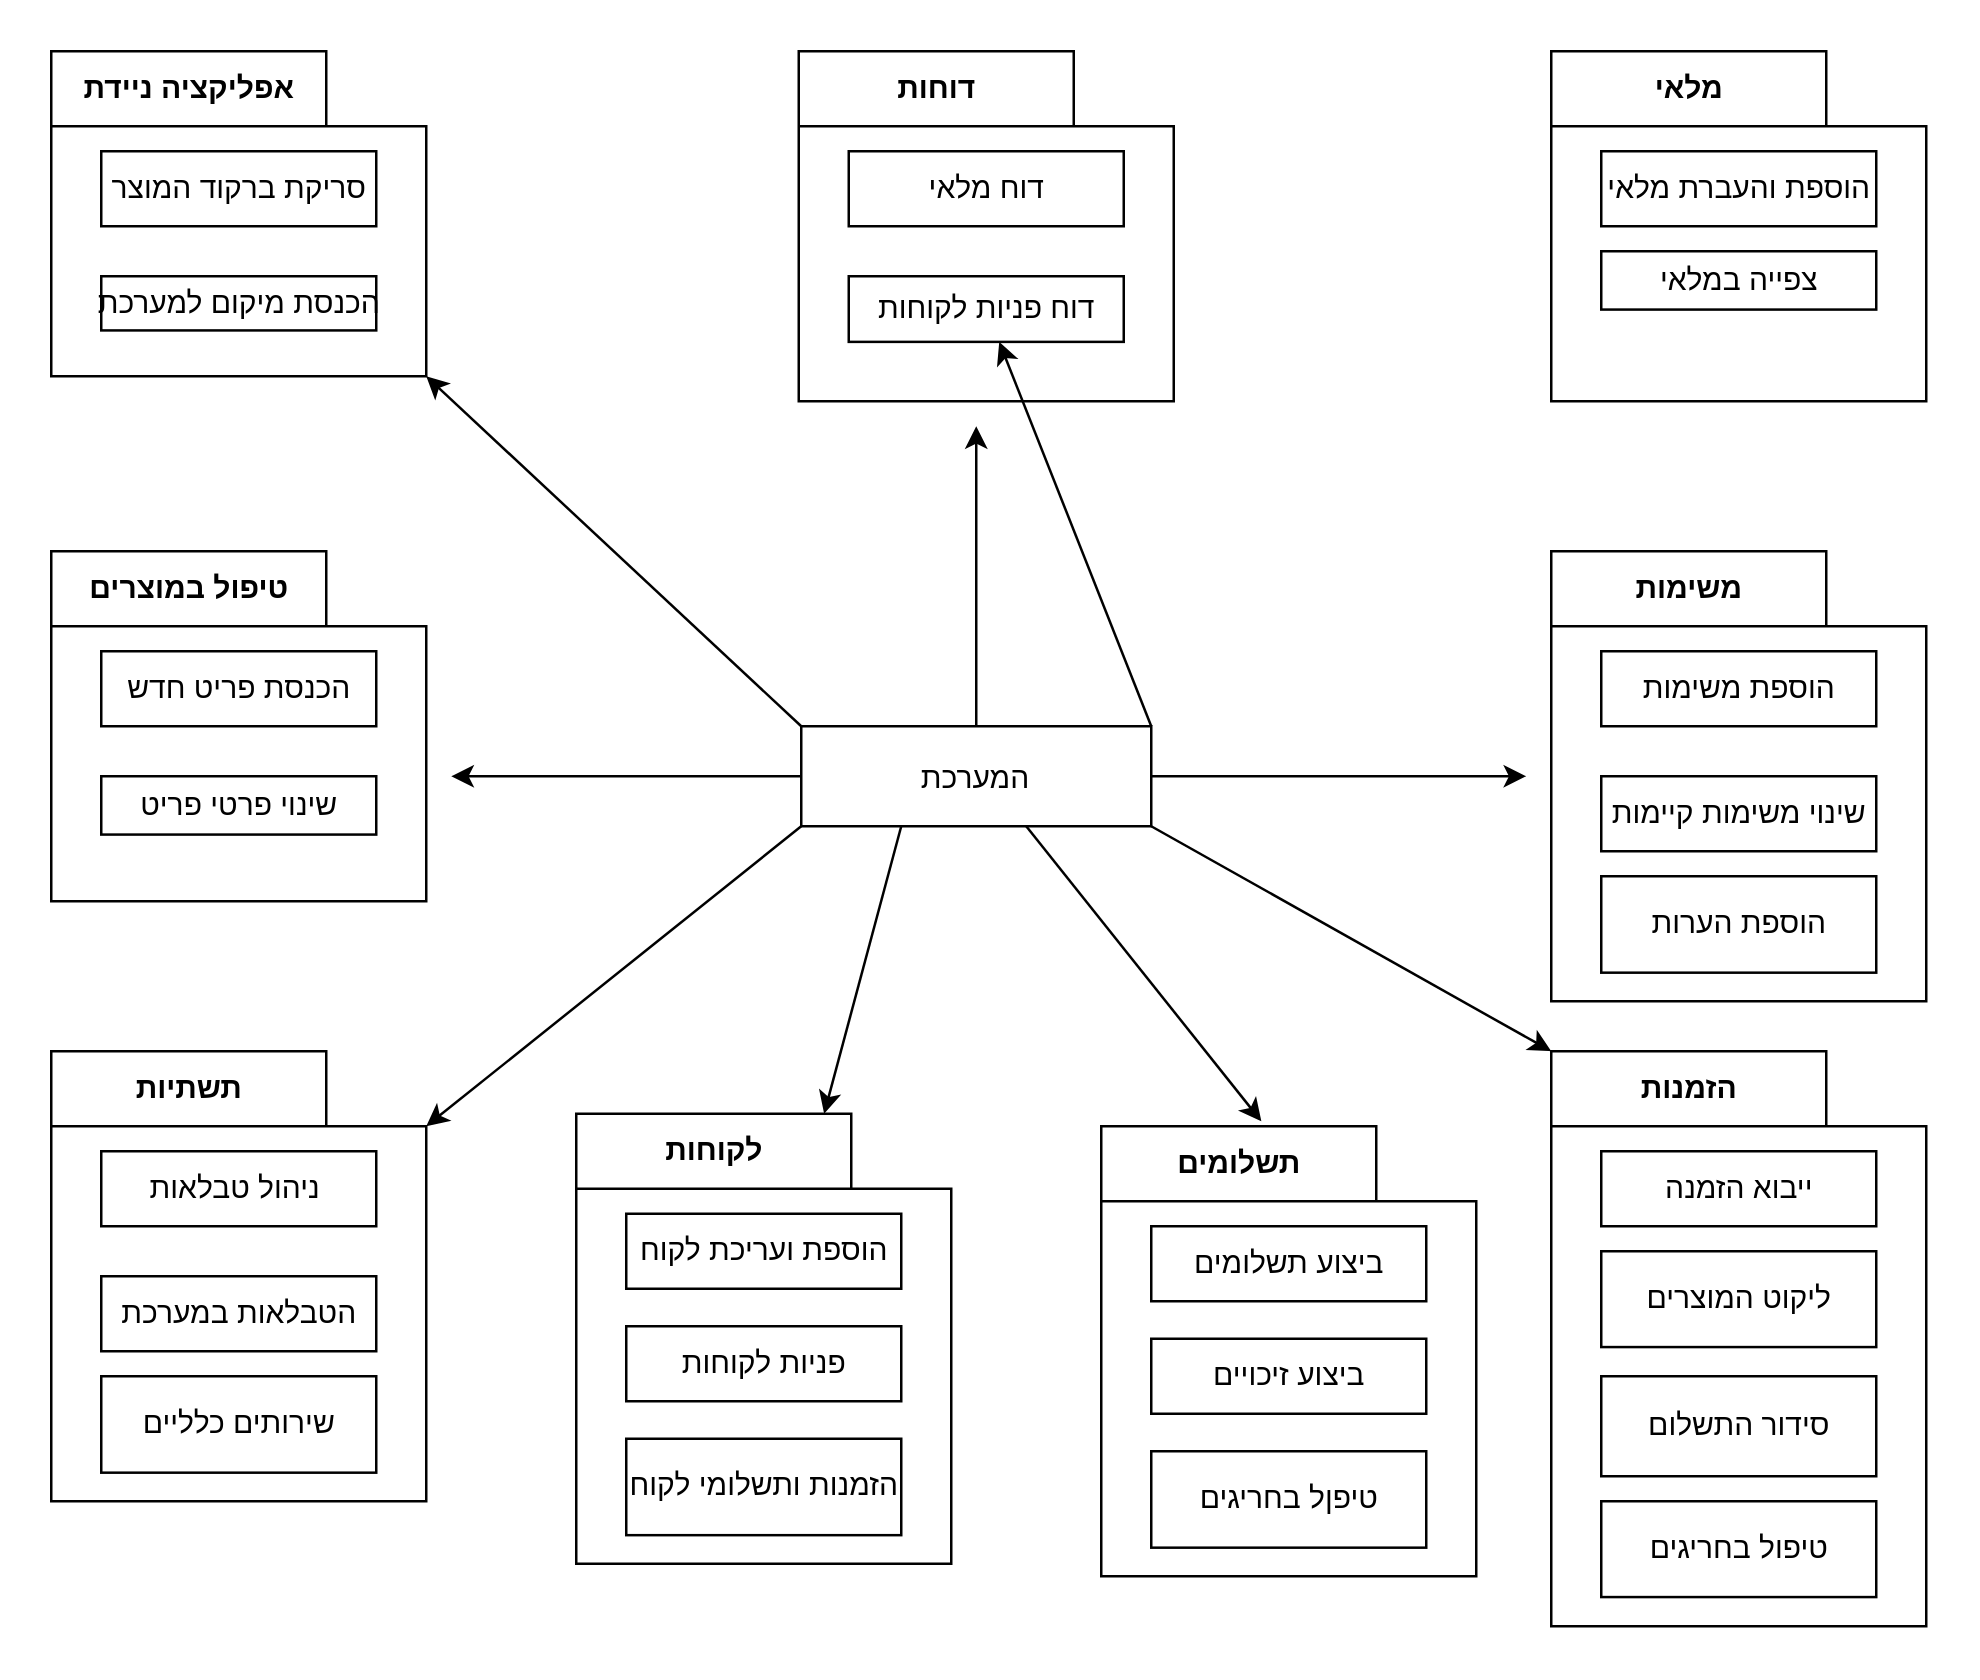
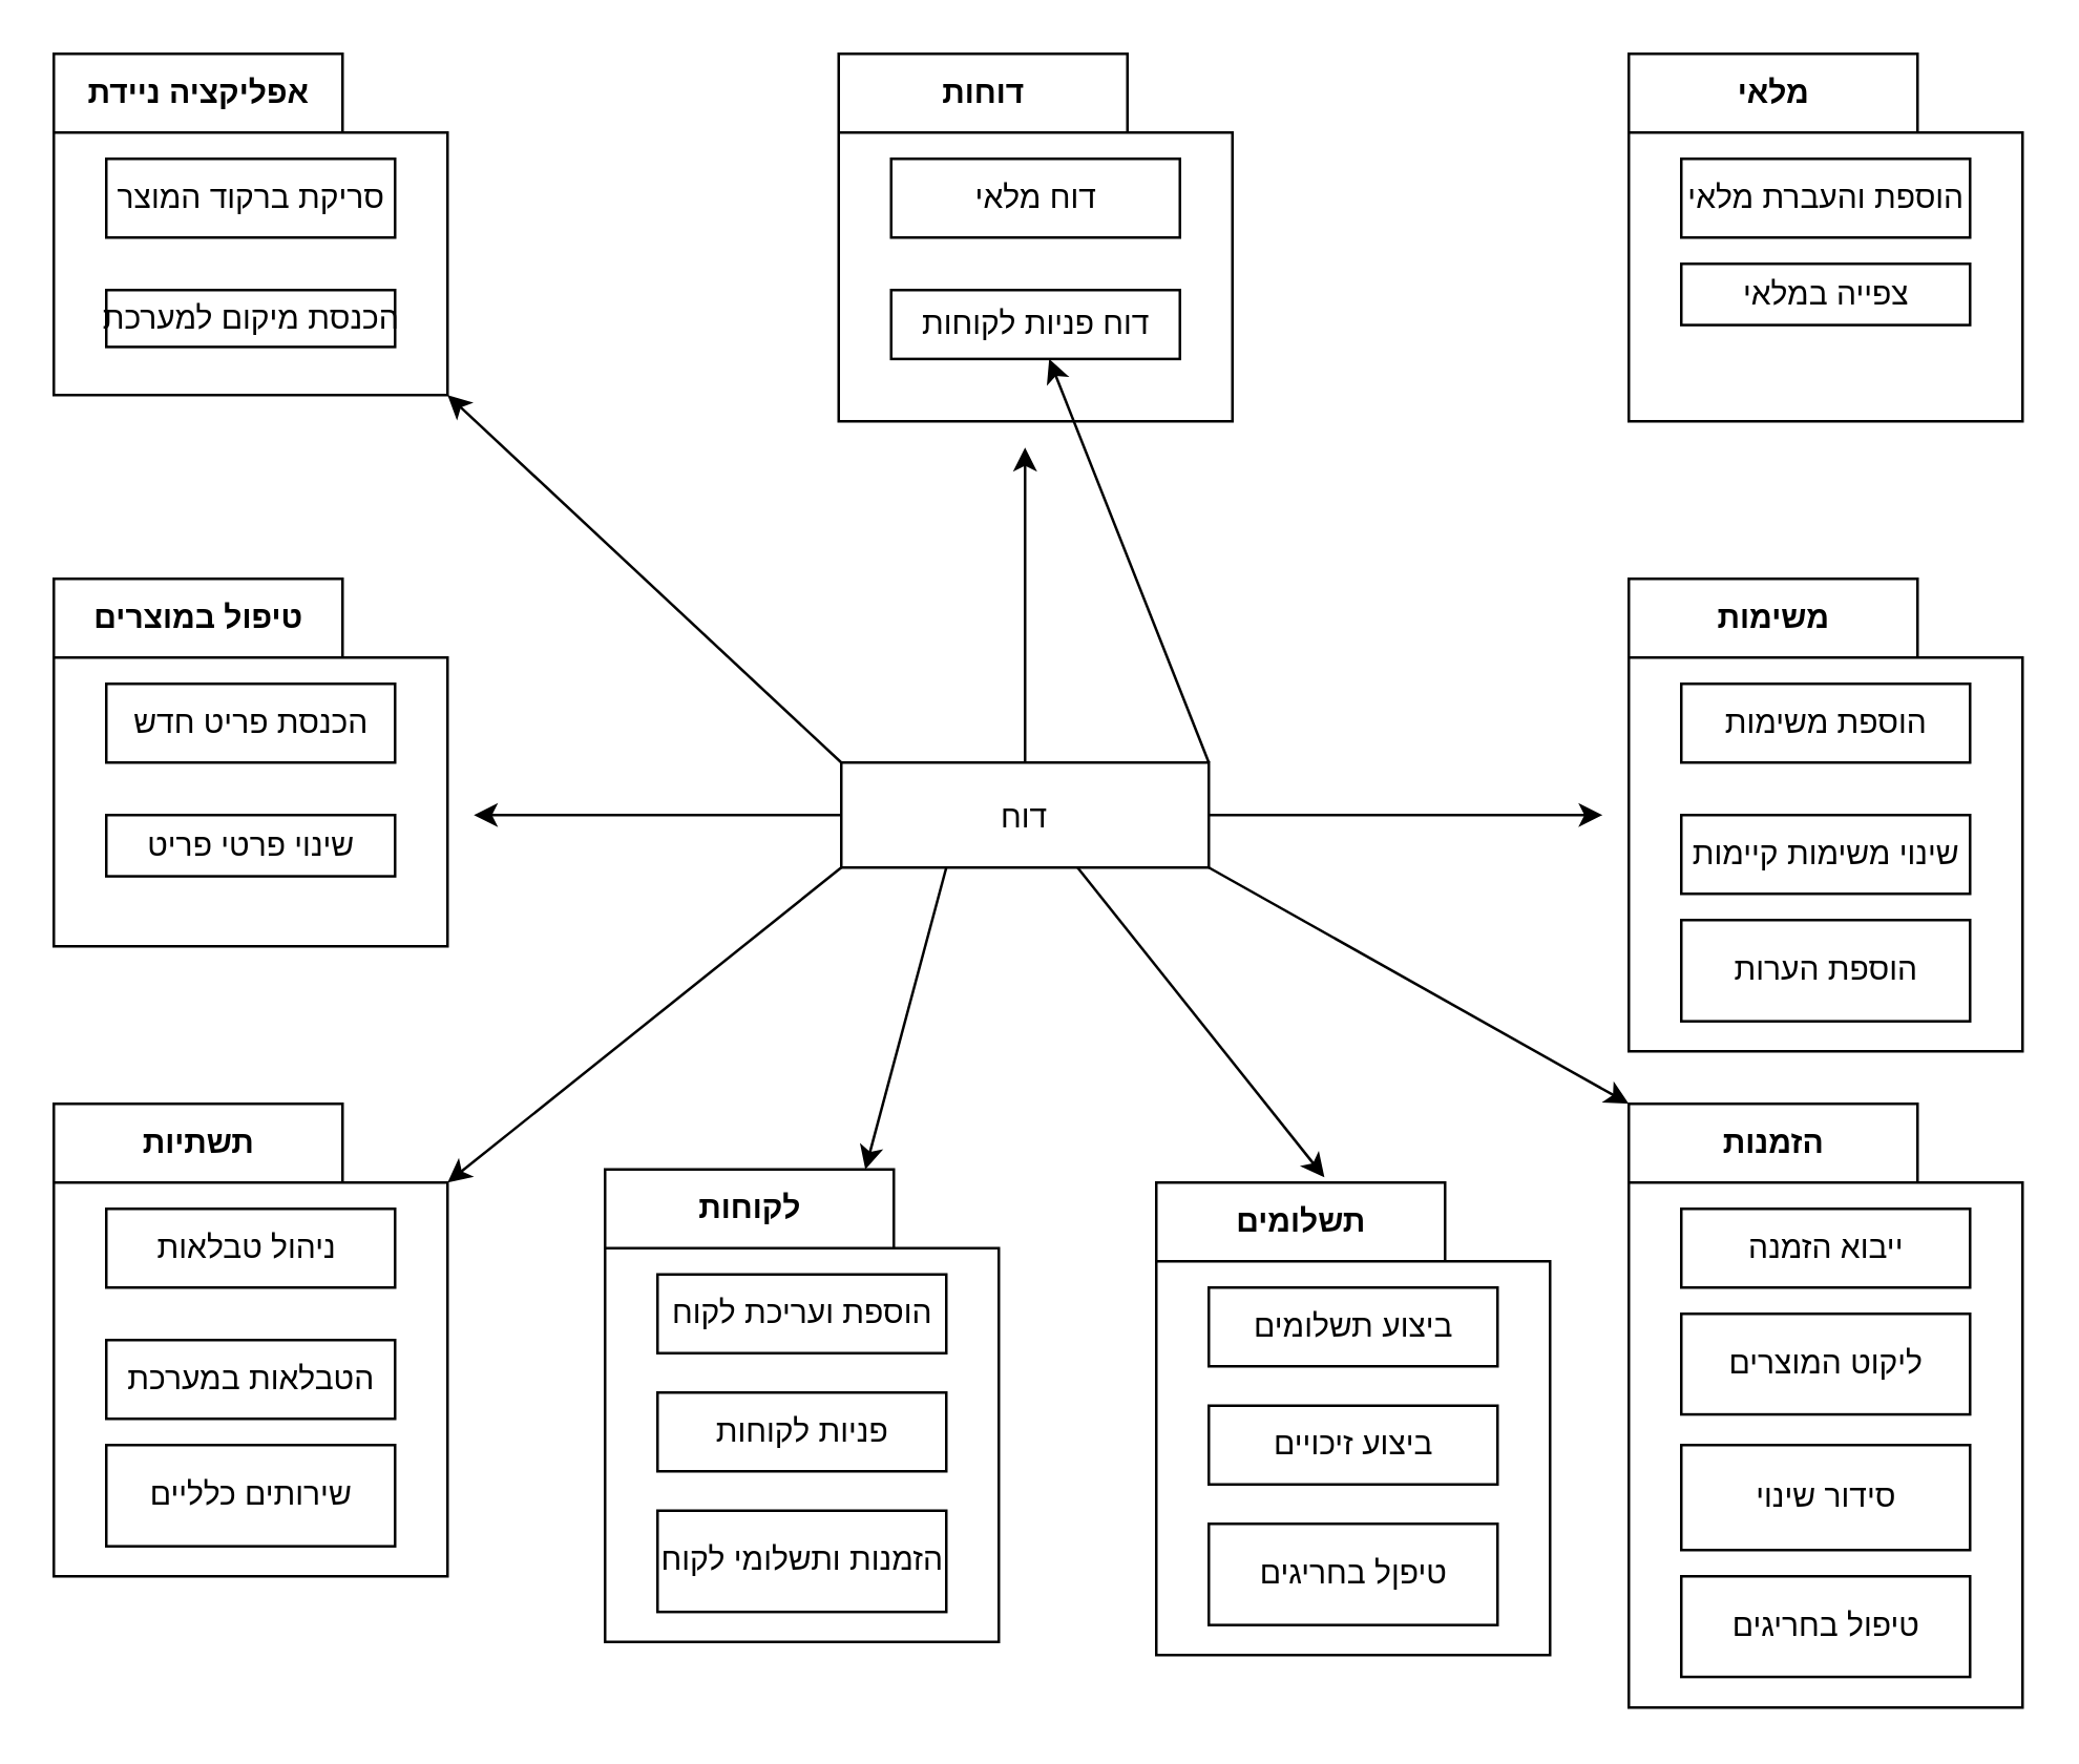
  <mxCell id="0" />
  <mxCell id="1" parent="0" />
  <mxCell id="2" value="אפליקציה ניידת" style="shape=folder;fontStyle=1;tabWidth=110;tabHeight=30;tabPosition=left;html=1;boundedLbl=1;labelInHeader=1;" parent="1" vertex="1"><mxGeometry x="20" y="20" width="150" height="130" as="geometry" /></mxCell>
  <mxCell id="3" value="סריקת ברקוד המוצר" style="html=1;" parent="2" vertex="1"><mxGeometry width="110" height="30" relative="1" as="geometry"><mxPoint x="20" y="40" as="offset" /></mxGeometry></mxCell>
  <mxCell id="4" value="הכנסת מיקום למערכת" style="html=1;" parent="2" vertex="1"><mxGeometry x="20" y="90" width="110" height="21.667" as="geometry" /></mxCell>
  <mxCell id="5" value="טיפול במוצרים" style="shape=folder;fontStyle=1;tabWidth=110;tabHeight=30;tabPosition=left;html=1;boundedLbl=1;labelInHeader=1;" parent="1" vertex="1"><mxGeometry x="20" y="220" width="150" height="140" as="geometry" /></mxCell>
  <mxCell id="6" value="הכנסת פריט חדש" style="html=1;" parent="5" vertex="1"><mxGeometry width="110" height="30" relative="1" as="geometry"><mxPoint x="20" y="40" as="offset" /></mxGeometry></mxCell>
  <mxCell id="7" value="שינוי פרטי פריט" style="html=1;" parent="5" vertex="1"><mxGeometry x="20" y="90" width="110" height="23.333" as="geometry" /></mxCell>
  <mxCell id="8" value="מלאי" style="shape=folder;fontStyle=1;tabWidth=110;tabHeight=30;tabPosition=left;html=1;boundedLbl=1;labelInHeader=1;" parent="1" vertex="1"><mxGeometry x="620" y="20" width="150" height="140" as="geometry" /></mxCell>
  <mxCell id="9" value="הוספת והעברת מלאי" style="html=1;" parent="8" vertex="1"><mxGeometry width="110" height="30" relative="1" as="geometry"><mxPoint x="20" y="40" as="offset" /></mxGeometry></mxCell>
  <mxCell id="10" value="צפייה במלאי" style="html=1;" parent="8" vertex="1"><mxGeometry x="20" y="80.002" width="110" height="23.333" as="geometry" /></mxCell>
  <mxCell id="11" value="משימות" style="shape=folder;fontStyle=1;tabWidth=110;tabHeight=30;tabPosition=left;html=1;boundedLbl=1;labelInHeader=1;" parent="1" vertex="1"><mxGeometry x="620" y="220" width="150" height="180" as="geometry" /></mxCell>
  <mxCell id="12" value="הוספת משימות" style="html=1;" parent="11" vertex="1"><mxGeometry width="110" height="30" relative="1" as="geometry"><mxPoint x="20" y="40" as="offset" /></mxGeometry></mxCell>
  <mxCell id="13" value="הוספת הערות" style="html=1;" parent="11" vertex="1"><mxGeometry x="20" y="130.004" width="110" height="38.571" as="geometry" /></mxCell>
  <mxCell id="14" value="שינוי משימות קיימות" style="html=1;" parent="11" vertex="1"><mxGeometry x="20" y="90" width="110" height="30" as="geometry" /></mxCell>
  <mxCell id="15" value="הזמנות" style="shape=folder;fontStyle=1;tabWidth=110;tabHeight=30;tabPosition=left;html=1;boundedLbl=1;labelInHeader=1;" parent="1" vertex="1"><mxGeometry x="620" y="420" width="150" height="230" as="geometry" /></mxCell>
  <mxCell id="16" value="ייבוא הזמנה" style="html=1;" parent="15" vertex="1"><mxGeometry width="110" height="30" relative="1" as="geometry"><mxPoint x="20" y="40" as="offset" /></mxGeometry></mxCell>
- <mxCell id="17" value="סידור התשלום" style="html=1;" parent="15" vertex="1"><mxGeometry x="20" y="130" width="110" height="40" as="geometry" /></mxCell>
+ <mxCell id="17" value="סידור שינוי" style="html=1;" parent="15" vertex="1"><mxGeometry x="20" y="130" width="110" height="40" as="geometry" /></mxCell>
  <mxCell id="18" value="ליקוט המוצרים" style="html=1;" parent="15" vertex="1"><mxGeometry x="20" y="80.0" width="110" height="38.333" as="geometry" /></mxCell>
  <mxCell id="19" value="טיפול בחריגים" style="html=1;" parent="15" vertex="1"><mxGeometry x="20" y="180" width="110" height="38.333" as="geometry" /></mxCell>
  <mxCell id="20" value="תשתיות" style="shape=folder;fontStyle=1;tabWidth=110;tabHeight=30;tabPosition=left;html=1;boundedLbl=1;labelInHeader=1;" parent="1" vertex="1"><mxGeometry x="20" y="420" width="150" height="180" as="geometry" /></mxCell>
  <mxCell id="21" value="ניהול טבלאות&amp;nbsp;" style="html=1;" parent="20" vertex="1"><mxGeometry width="110" height="30" relative="1" as="geometry"><mxPoint x="20" y="40" as="offset" /></mxGeometry></mxCell>
  <mxCell id="22" value="שירותים כלליים" style="html=1;" parent="20" vertex="1"><mxGeometry x="20" y="130.004" width="110" height="38.571" as="geometry" /></mxCell>
  <mxCell id="23" value="הטבלאות במערכת" style="html=1;" parent="20" vertex="1"><mxGeometry x="20" y="90" width="110" height="30" as="geometry" /></mxCell>
  <mxCell id="24" value="לקוחות" style="shape=folder;fontStyle=1;tabWidth=110;tabHeight=30;tabPosition=left;html=1;boundedLbl=1;labelInHeader=1;" parent="1" vertex="1"><mxGeometry x="230" y="445" width="150" height="180" as="geometry" /></mxCell>
  <mxCell id="25" value="הוספת ועריכת לקוח" style="html=1;" parent="24" vertex="1"><mxGeometry width="110" height="30" relative="1" as="geometry"><mxPoint x="20" y="40" as="offset" /></mxGeometry></mxCell>
  <mxCell id="26" value="הזמנות ותשלומי לקוח" style="html=1;" parent="24" vertex="1"><mxGeometry x="20" y="130.004" width="110" height="38.571" as="geometry" /></mxCell>
  <mxCell id="27" value="פניות לקוחות" style="html=1;" parent="24" vertex="1"><mxGeometry x="20" y="85" width="110" height="30" as="geometry" /></mxCell>
  <mxCell id="28" value="דוחות" style="shape=folder;fontStyle=1;tabWidth=110;tabHeight=30;tabPosition=left;html=1;boundedLbl=1;labelInHeader=1;" parent="1" vertex="1"><mxGeometry x="319" y="20" width="150" height="140" as="geometry" /></mxCell>
  <mxCell id="29" value="דוח מלאי" style="html=1;" parent="28" vertex="1"><mxGeometry width="110" height="30" relative="1" as="geometry"><mxPoint x="20" y="40" as="offset" /></mxGeometry></mxCell>
  <mxCell id="30" value="דוח פניות לקוחות" style="html=1;" parent="28" vertex="1"><mxGeometry x="20" y="90.001" width="110" height="26.25" as="geometry" /></mxCell>
  <mxCell id="31" style="edgeStyle=orthogonalEdgeStyle;rounded=0;orthogonalLoop=1;jettySize=auto;html=1;exitX=0.5;exitY=1;exitDx=0;exitDy=0;exitPerimeter=0;" parent="1" source="2" target="2" edge="1"><mxGeometry relative="1" as="geometry" /></mxCell>
  <mxCell id="32" style="edgeStyle=orthogonalEdgeStyle;rounded=0;orthogonalLoop=1;jettySize=auto;html=1;exitX=0.5;exitY=1;exitDx=0;exitDy=0;exitPerimeter=0;" parent="1" source="5" target="5" edge="1"><mxGeometry relative="1" as="geometry" /></mxCell>
  <mxCell id="33" value="" style="edgeStyle=orthogonalEdgeStyle;rounded=0;orthogonalLoop=1;jettySize=auto;html=1;" parent="1" source="36" edge="1"><mxGeometry relative="1" as="geometry"><mxPoint x="180" y="310" as="targetPoint" /></mxGeometry></mxCell>
  <mxCell id="34" value="" style="edgeStyle=orthogonalEdgeStyle;rounded=0;orthogonalLoop=1;jettySize=auto;html=1;" parent="1" source="36" edge="1"><mxGeometry relative="1" as="geometry"><mxPoint x="610" y="310" as="targetPoint" /></mxGeometry></mxCell>
  <mxCell id="35" value="" style="edgeStyle=orthogonalEdgeStyle;rounded=0;orthogonalLoop=1;jettySize=auto;html=1;" parent="1" source="36" edge="1"><mxGeometry relative="1" as="geometry"><mxPoint x="390" y="170" as="targetPoint" /></mxGeometry></mxCell>
- <mxCell id="36" value="המערכת" style="text;align=center;verticalAlign=middle;dashed=0;fillColor=#ffffff;strokeColor=#000000;" parent="1" vertex="1"><mxGeometry x="320" y="290" width="140" height="40" as="geometry" /></mxCell>
+ <mxCell id="36" value="דוח" style="text;align=center;verticalAlign=middle;dashed=0;fillColor=#ffffff;strokeColor=#000000;" parent="1" vertex="1"><mxGeometry x="320" y="290" width="140" height="40" as="geometry" /></mxCell>
  <mxCell id="37" value="" style="endArrow=classic;html=1;exitX=1;exitY=0;exitDx=0;exitDy=0;" parent="1" source="36" target="30" edge="1"><mxGeometry width="50" height="50" relative="1" as="geometry"><mxPoint x="370" y="240" as="sourcePoint" /><mxPoint x="420" y="190" as="targetPoint" /></mxGeometry></mxCell>
  <mxCell id="38" value="" style="endArrow=classic;html=1;exitX=0;exitY=0;exitDx=0;exitDy=0;entryX=0;entryY=0;entryDx=150;entryDy=130;entryPerimeter=0;" parent="1" source="36" target="2" edge="1"><mxGeometry width="50" height="50" relative="1" as="geometry"><mxPoint x="370" y="240" as="sourcePoint" /><mxPoint x="420" y="190" as="targetPoint" /></mxGeometry></mxCell>
  <mxCell id="39" value="" style="endArrow=classic;html=1;exitX=0;exitY=1;exitDx=0;exitDy=0;entryX=0;entryY=0;entryDx=150;entryDy=30;entryPerimeter=0;" parent="1" source="36" target="20" edge="1"><mxGeometry width="50" height="50" relative="1" as="geometry"><mxPoint x="370" y="340" as="sourcePoint" /><mxPoint x="420" y="290" as="targetPoint" /></mxGeometry></mxCell>
  <mxCell id="40" value="" style="endArrow=classic;html=1;exitX=1;exitY=1;exitDx=0;exitDy=0;entryX=0;entryY=0;entryDx=0;entryDy=0;entryPerimeter=0;" parent="1" source="36" target="15" edge="1"><mxGeometry width="50" height="50" relative="1" as="geometry"><mxPoint x="370" y="340" as="sourcePoint" /><mxPoint x="420" y="290" as="targetPoint" /></mxGeometry></mxCell>
  <mxCell id="41" value="תשלומים" style="shape=folder;fontStyle=1;tabWidth=110;tabHeight=30;tabPosition=left;html=1;boundedLbl=1;labelInHeader=1;" vertex="1" parent="1"><mxGeometry x="440" y="450" width="150" height="180" as="geometry" /></mxCell>
  <mxCell id="42" value="ביצוע תשלומים" style="html=1;" vertex="1" parent="41"><mxGeometry width="110" height="30" relative="1" as="geometry"><mxPoint x="20" y="40" as="offset" /></mxGeometry></mxCell>
  <mxCell id="43" value="טיפןל בחריגים" style="html=1;" vertex="1" parent="41"><mxGeometry x="20" y="130.004" width="110" height="38.571" as="geometry" /></mxCell>
  <mxCell id="44" value="ביצוע זיכויים" style="html=1;" vertex="1" parent="41"><mxGeometry x="20" y="85" width="110" height="30" as="geometry" /></mxCell>
  <mxCell id="45" value="" style="endArrow=classic;html=1;exitX=1;exitY=1;exitDx=0;exitDy=0;entryX=0.427;entryY=-0.011;entryDx=0;entryDy=0;entryPerimeter=0;" edge="1" parent="1" target="41"><mxGeometry width="50" height="50" relative="1" as="geometry"><mxPoint x="410" y="330" as="sourcePoint" /><mxPoint x="570" y="420" as="targetPoint" /></mxGeometry></mxCell>
  <mxCell id="46" value="" style="endArrow=classic;html=1;exitX=1;exitY=1;exitDx=0;exitDy=0;" edge="1" parent="1" target="24"><mxGeometry width="50" height="50" relative="1" as="geometry"><mxPoint x="360" y="330" as="sourcePoint" /><mxPoint x="520" y="420" as="targetPoint" /></mxGeometry></mxCell>
